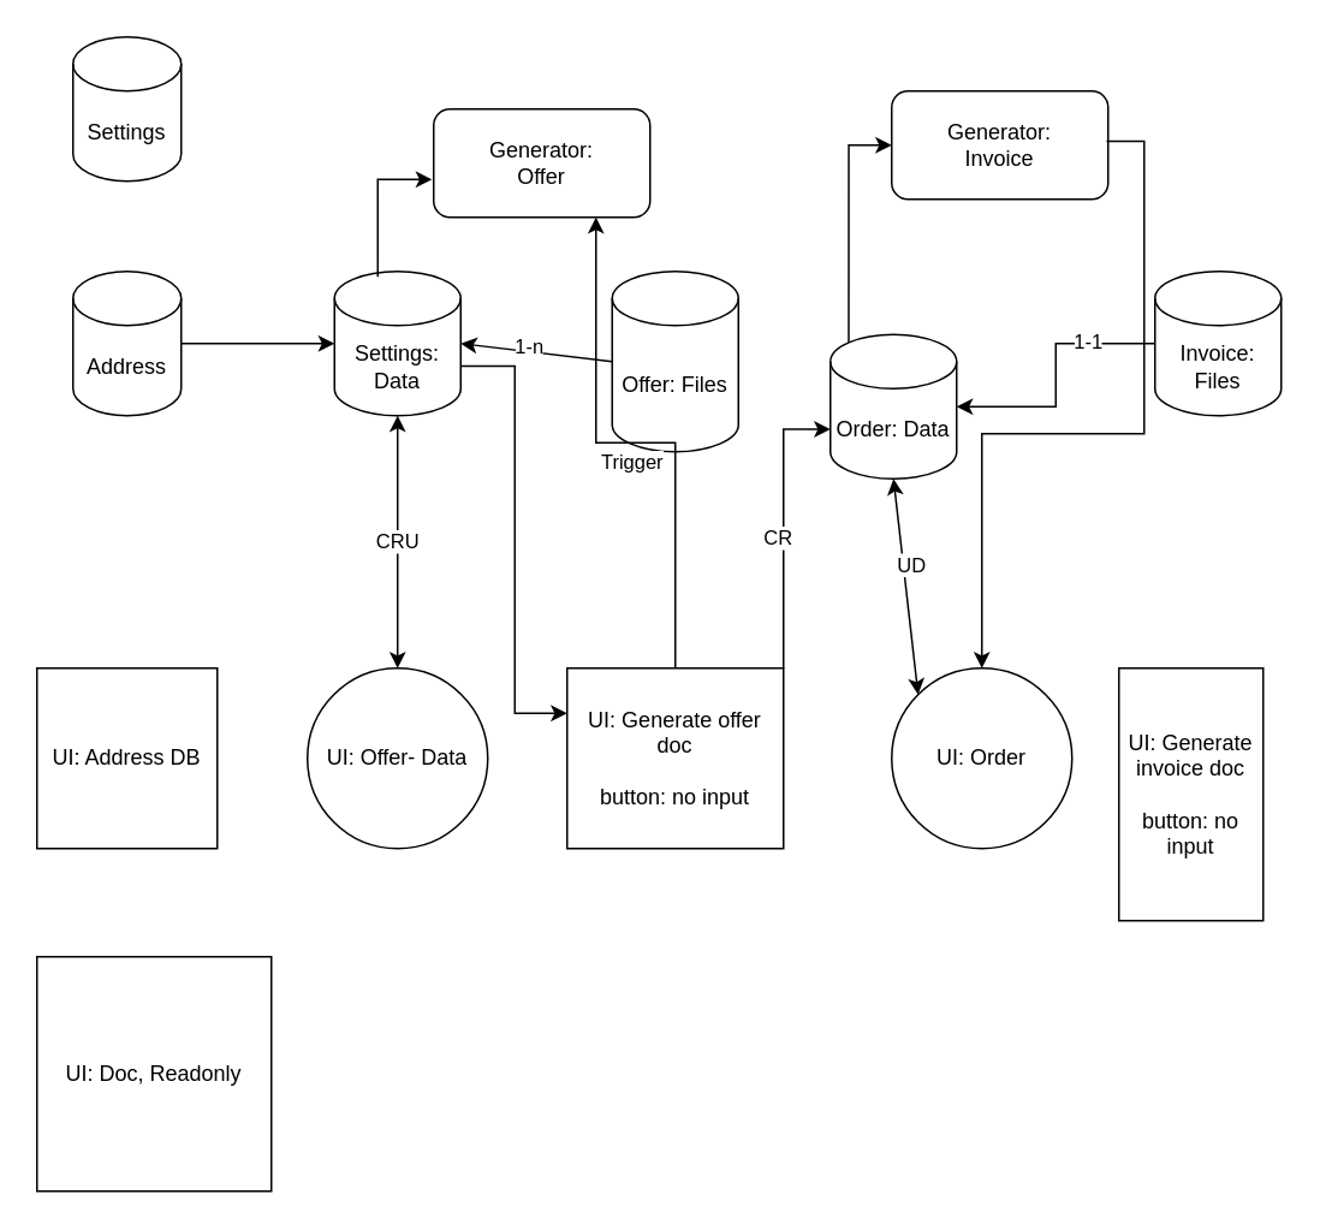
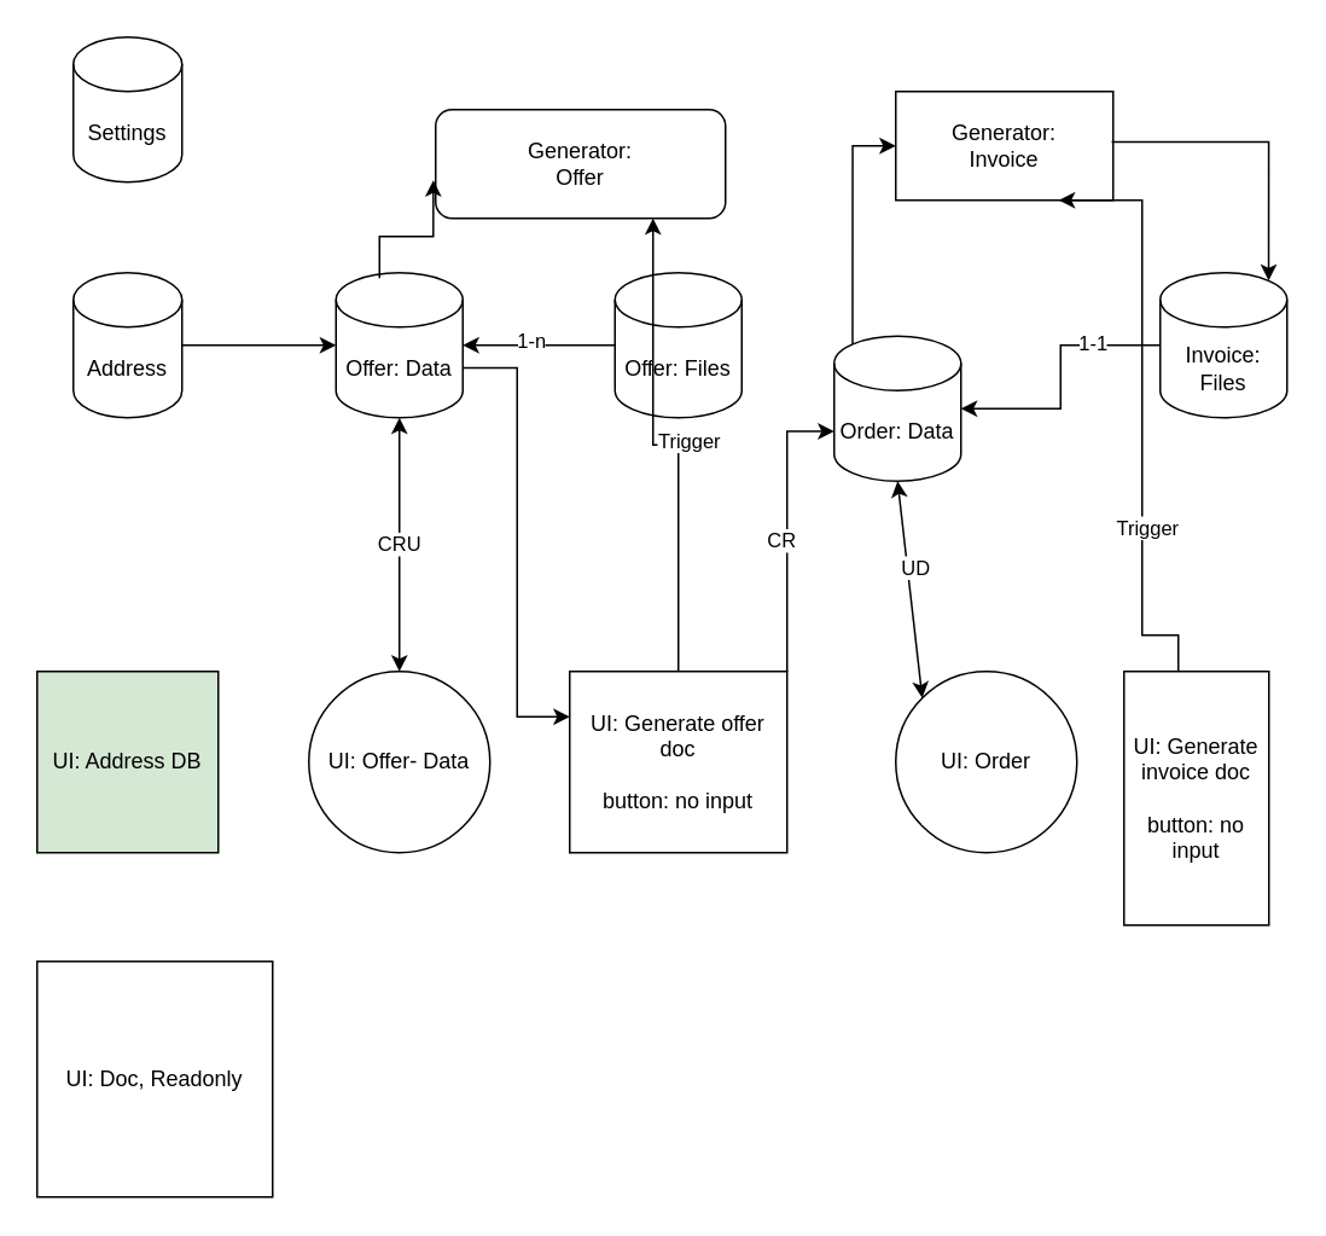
  <mxCell id="0" />
  <mxCell id="1" parent="0" />
- <mxCell id="2" value="UI: Address DB" style="whiteSpace=wrap;html=1;aspect=fixed;" vertex="1" parent="1"><mxGeometry x="20" y="370" width="100" height="100" as="geometry" /></mxCell>
+ <mxCell id="2" value="UI: Address DB" style="whiteSpace=wrap;html=1;aspect=fixed;fillColor=#d5e8d4;" vertex="1" parent="1"><mxGeometry x="20" y="370" width="100" height="100" as="geometry" /></mxCell>
  <mxCell id="3" style="edgeStyle=orthogonalEdgeStyle;rounded=0;orthogonalLoop=1;jettySize=auto;html=1;" edge="1" parent="1" source="4" target="6"><mxGeometry relative="1" as="geometry" /></mxCell>
  <mxCell id="4" value="Address" style="shape=cylinder3;whiteSpace=wrap;html=1;boundedLbl=1;backgroundOutline=1;size=15;" vertex="1" parent="1"><mxGeometry x="40" y="150" width="60" height="80" as="geometry" /></mxCell>
  <mxCell id="5" style="edgeStyle=orthogonalEdgeStyle;rounded=0;orthogonalLoop=1;jettySize=auto;html=1;entryX=0;entryY=0.25;entryDx=0;entryDy=0;exitX=1;exitY=0;exitDx=0;exitDy=52.5;exitPerimeter=0;" edge="1" parent="1" source="6" target="12"><mxGeometry relative="1" as="geometry"><Array as="points"><mxPoint x="285" y="203" /><mxPoint x="285" y="395" /></Array></mxGeometry></mxCell>
- <mxCell id="6" value="Settings: Data" style="shape=cylinder3;whiteSpace=wrap;html=1;boundedLbl=1;backgroundOutline=1;size=15;" vertex="1" parent="1"><mxGeometry x="185" y="150" width="70" height="80" as="geometry" /></mxCell>
+ <mxCell id="6" value="Offer: Data" style="shape=cylinder3;whiteSpace=wrap;html=1;boundedLbl=1;backgroundOutline=1;size=15;" vertex="1" parent="1"><mxGeometry x="185" y="150" width="70" height="80" as="geometry" /></mxCell>
  <mxCell id="7" value="Settings" style="shape=cylinder3;whiteSpace=wrap;html=1;boundedLbl=1;backgroundOutline=1;size=15;" vertex="1" parent="1"><mxGeometry x="40" y="20" width="60" height="80" as="geometry" /></mxCell>
- <mxCell id="8" value="Offer: Files" style="shape=cylinder3;whiteSpace=wrap;html=1;boundedLbl=1;backgroundOutline=1;size=15;" vertex="1" parent="1"><mxGeometry x="339" y="150" width="70" height="100" as="geometry" /></mxCell>
+ <mxCell id="8" value="Offer: Files" style="shape=cylinder3;whiteSpace=wrap;html=1;boundedLbl=1;backgroundOutline=1;size=15;" vertex="1" parent="1"><mxGeometry x="339" y="150" width="70" height="80" as="geometry" /></mxCell>
  <mxCell id="9" value="" style="endArrow=classic;html=1;rounded=0;exitX=0;exitY=0.5;exitDx=0;exitDy=0;exitPerimeter=0;entryX=1;entryY=0.5;entryDx=0;entryDy=0;entryPerimeter=0;" edge="1" parent="1" source="8" target="6"><mxGeometry width="50" height="50" relative="1" as="geometry"><mxPoint x="350" y="420" as="sourcePoint" /><mxPoint x="400" y="370" as="targetPoint" /></mxGeometry></mxCell>
  <mxCell id="10" value="1-n" style="edgeLabel;html=1;align=center;verticalAlign=middle;resizable=0;points=[];" vertex="1" connectable="0" parent="9"><mxGeometry x="0.111" y="-3" relative="1" as="geometry"><mxPoint as="offset" /></mxGeometry></mxCell>
  <mxCell id="11" value="UI: Offer- Data" style="ellipse;whiteSpace=wrap;html=1;aspect=fixed;" vertex="1" parent="1"><mxGeometry x="170" y="370" width="100" height="100" as="geometry" /></mxCell>
  <mxCell id="12" value="&lt;div&gt;UI: Generate offer doc&lt;/div&gt;&lt;div&gt;&lt;br&gt;&lt;/div&gt;&lt;div&gt;button: no input&lt;br&gt;&lt;/div&gt;" style="html=1;dashed=0;whiteSpace=wrap;" vertex="1" parent="1"><mxGeometry x="314" y="370" width="120" height="100" as="geometry" /></mxCell>
  <mxCell id="13" style="edgeStyle=orthogonalEdgeStyle;rounded=0;orthogonalLoop=1;jettySize=auto;html=1;entryX=0.75;entryY=1;entryDx=0;entryDy=0;" edge="1" parent="1" source="12" target="27"><mxGeometry relative="1" as="geometry" /></mxCell>
  <mxCell id="14" value="Trigger" style="edgeLabel;html=1;align=center;verticalAlign=middle;resizable=0;points=[];" vertex="1" connectable="0" parent="13"><mxGeometry x="0.171" y="2" relative="1" as="geometry"><mxPoint x="21" y="13" as="offset" /></mxGeometry></mxCell>
  <mxCell id="15" value="" style="edgeStyle=orthogonalEdgeStyle;rounded=0;orthogonalLoop=1;jettySize=auto;html=1;exitX=0.145;exitY=0;exitDx=0;exitDy=4.35;exitPerimeter=0;entryX=0;entryY=0.5;entryDx=0;entryDy=0;" edge="1" parent="1" source="16" target="29"><mxGeometry relative="1" as="geometry" /></mxCell>
  <mxCell id="16" value="Order: Data" style="shape=cylinder3;whiteSpace=wrap;html=1;boundedLbl=1;backgroundOutline=1;size=15;" vertex="1" parent="1"><mxGeometry x="460" y="185" width="70" height="80" as="geometry" /></mxCell>
  <mxCell id="17" style="edgeStyle=orthogonalEdgeStyle;rounded=0;orthogonalLoop=1;jettySize=auto;html=1;exitX=1;exitY=0;exitDx=0;exitDy=0;entryX=0;entryY=0;entryDx=0;entryDy=52.5;entryPerimeter=0;" edge="1" parent="1" source="12" target="16"><mxGeometry relative="1" as="geometry" /></mxCell>
  <mxCell id="18" value="CR" style="edgeLabel;html=1;align=center;verticalAlign=middle;resizable=0;points=[];" vertex="1" connectable="0" parent="17"><mxGeometry x="-0.08" y="4" relative="1" as="geometry"><mxPoint as="offset" /></mxGeometry></mxCell>
  <mxCell id="19" value="UI: Order" style="ellipse;html=1;dashed=0;whiteSpace=wrap;" vertex="1" parent="1"><mxGeometry x="494" y="370" width="100" height="100" as="geometry" /></mxCell>
  <mxCell id="20" value="" style="endArrow=classic;startArrow=classic;html=1;rounded=0;entryX=0.5;entryY=1;entryDx=0;entryDy=0;entryPerimeter=0;exitX=0;exitY=0;exitDx=0;exitDy=0;" edge="1" parent="1" source="19" target="16"><mxGeometry width="50" height="50" relative="1" as="geometry"><mxPoint x="350" y="420" as="sourcePoint" /><mxPoint x="400" y="370" as="targetPoint" /></mxGeometry></mxCell>
  <mxCell id="21" value="UD" style="edgeLabel;html=1;align=center;verticalAlign=middle;resizable=0;points=[];" vertex="1" connectable="0" parent="20"><mxGeometry x="0.2" y="-4" relative="1" as="geometry"><mxPoint as="offset" /></mxGeometry></mxCell>
  <mxCell id="22" value="" style="edgeStyle=orthogonalEdgeStyle;rounded=0;orthogonalLoop=1;jettySize=auto;html=1;" edge="1" parent="1" source="24" target="16"><mxGeometry relative="1" as="geometry" /></mxCell>
  <mxCell id="23" value="1-1" style="edgeLabel;html=1;align=center;verticalAlign=middle;resizable=0;points=[];" vertex="1" connectable="0" parent="22"><mxGeometry x="-0.472" y="-2" relative="1" as="geometry"><mxPoint as="offset" /></mxGeometry></mxCell>
  <mxCell id="24" value="Invoice: Files" style="shape=cylinder3;whiteSpace=wrap;html=1;boundedLbl=1;backgroundOutline=1;size=15;" vertex="1" parent="1"><mxGeometry x="640" y="150" width="70" height="80" as="geometry" /></mxCell>
  <mxCell id="25" value="" style="endArrow=classic;startArrow=classic;html=1;rounded=0;entryX=0.5;entryY=1;entryDx=0;entryDy=0;entryPerimeter=0;exitX=0.5;exitY=0;exitDx=0;exitDy=0;" edge="1" parent="1" source="11" target="6"><mxGeometry width="50" height="50" relative="1" as="geometry"><mxPoint x="350" y="420" as="sourcePoint" /><mxPoint x="400" y="370" as="targetPoint" /></mxGeometry></mxCell>
  <mxCell id="26" value="CRU" style="edgeLabel;html=1;align=center;verticalAlign=middle;resizable=0;points=[];" vertex="1" connectable="0" parent="25"><mxGeometry x="0.014" y="1" relative="1" as="geometry"><mxPoint as="offset" /></mxGeometry></mxCell>
- <mxCell id="27" value="Generator:&lt;br&gt;Offer" style="rounded=1;whiteSpace=wrap;html=1;" vertex="1" parent="1"><mxGeometry x="240" y="60" width="120" height="60" as="geometry" /></mxCell>
+ <mxCell id="27" value="Generator:&lt;br&gt;Offer" style="rounded=1;whiteSpace=wrap;html=1;" vertex="1" parent="1"><mxGeometry x="240" y="60" width="160" height="60" as="geometry" /></mxCell>
  <mxCell id="28" style="edgeStyle=orthogonalEdgeStyle;rounded=0;orthogonalLoop=1;jettySize=auto;html=1;entryX=-0.008;entryY=0.65;entryDx=0;entryDy=0;entryPerimeter=0;exitX=0.343;exitY=0.038;exitDx=0;exitDy=0;exitPerimeter=0;" edge="1" parent="1" source="6" target="27"><mxGeometry relative="1" as="geometry" /></mxCell>
- <mxCell id="29" value="&lt;div&gt;Generator:&lt;/div&gt;&lt;div&gt;Invoice&lt;/div&gt;" style="rounded=1;whiteSpace=wrap;html=1;" vertex="1" parent="1"><mxGeometry x="494" y="50" width="120" height="60" as="geometry" /></mxCell>
- <mxCell id="30" style="edgeStyle=orthogonalEdgeStyle;rounded=0;orthogonalLoop=1;jettySize=auto;html=1;exitX=0.993;exitY=0.463;exitDx=0;exitDy=0;exitPerimeter=0;" edge="1" parent="1" source="29" target="19"><mxGeometry relative="1" as="geometry" /></mxCell>
+ <mxCell id="29" value="&lt;div&gt;Generator:&lt;/div&gt;&lt;div&gt;Invoice&lt;/div&gt;" style="whiteSpace=wrap;html=1;rounded=0;" vertex="1" parent="1"><mxGeometry x="494" y="50" width="120" height="60" as="geometry" /></mxCell>
+ <mxCell id="30" style="edgeStyle=orthogonalEdgeStyle;rounded=0;orthogonalLoop=1;jettySize=auto;html=1;entryX=0.855;entryY=0;entryDx=0;entryDy=4.35;entryPerimeter=0;exitX=0.993;exitY=0.463;exitDx=0;exitDy=0;exitPerimeter=0;" edge="1" parent="1" source="29" target="24"><mxGeometry relative="1" as="geometry" /></mxCell>
+ <mxCell id="31" style="edgeStyle=orthogonalEdgeStyle;rounded=0;orthogonalLoop=1;jettySize=auto;html=1;entryX=0.75;entryY=1;entryDx=0;entryDy=0;exitX=0.25;exitY=0;exitDx=0;exitDy=0;" edge="1" parent="1" source="33" target="29"><mxGeometry relative="1" as="geometry"><mxPoint x="650" y="320" as="sourcePoint" /><Array as="points"><mxPoint x="650" y="350" /><mxPoint x="630" y="350" /><mxPoint x="630" y="110" /></Array></mxGeometry></mxCell>
+ <mxCell id="32" value="Trigger" style="edgeLabel;html=1;align=center;verticalAlign=middle;resizable=0;points=[];" vertex="1" connectable="0" parent="31"><mxGeometry x="-0.345" y="-2" relative="1" as="geometry"><mxPoint as="offset" /></mxGeometry></mxCell>
  <mxCell id="33" value="&lt;div&gt;UI: Generate invoice doc&lt;/div&gt;&lt;div&gt;&lt;br&gt;&lt;/div&gt;&lt;div&gt;button: no input&lt;br&gt;&lt;/div&gt;" style="html=1;dashed=0;whiteSpace=wrap;" vertex="1" parent="1"><mxGeometry x="620" y="370" width="80" height="140" as="geometry" /></mxCell>
  <mxCell id="34" value="UI: Doc, Readonly" style="whiteSpace=wrap;html=1;aspect=fixed;" vertex="1" parent="1"><mxGeometry x="20" y="530" width="130" height="130" as="geometry" /></mxCell>
